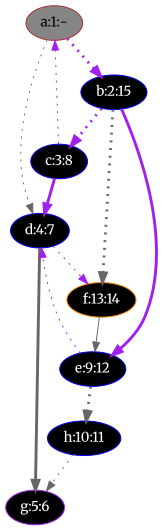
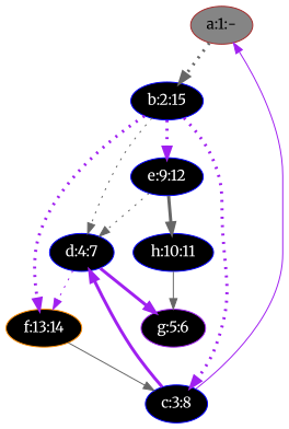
  digraph {
    fontname=Merriweather
    node [color=blue fillcolor=black fontname=Merriweather style=filled fontcolor=white]
    edge [color=purple fontname=Merriweather penwidth=3 style=dotted]
    n1 [color=brown fillcolor=gray52 label="a:1:-" fontcolor=""]
    n2 [label="b:2:15"]
    n3 [label="d:4:7"]
    n4 [label="c:3:8"]
    n5 [label="e:9:12"]
    n6 [color=darkorange label="f:13:14"]
    n7 [color=purple label="g:5:6"]
    n8 [label="h:10:11"]
-   n1 -> n2
-   n1 -> n3 [color=gray40 penwidth=1]
+   n1 -> n2 [color=gray40]
+   n2 -> n3 [color=gray40 penwidth=1]
    n2 -> n4
-   n2 -> n5 [style=solid]
-   n2 -> n6 [color=gray40]
+   n2 -> n5
+   n2 -> n6
    n3 -> n6 [penwidth=1]
-   n3 -> n7 [color=gray40 style=solid]
-   n4 -> n1 [penwidth=1]
+   n3 -> n7 [style=solid]
+   n4 -> n1 [penwidth=1 style=solid]
    n4 -> n3 [style=solid]
-   n5 -> n3 [penwidth=1]
-   n5 -> n8 [color=gray40]
-   n6 -> n5 [color=gray40 penwidth=1 style=solid]
-   n8 -> n7 [color=gray40 penwidth=1]
+   n5 -> n3 [color=gray40 penwidth=1]
+   n5 -> n8 [color=gray40 style=solid]
+   n6 -> n4 [color=gray40 penwidth=1 style=solid]
+   n8 -> n7 [color=gray40 penwidth=1 style=solid]
  }
